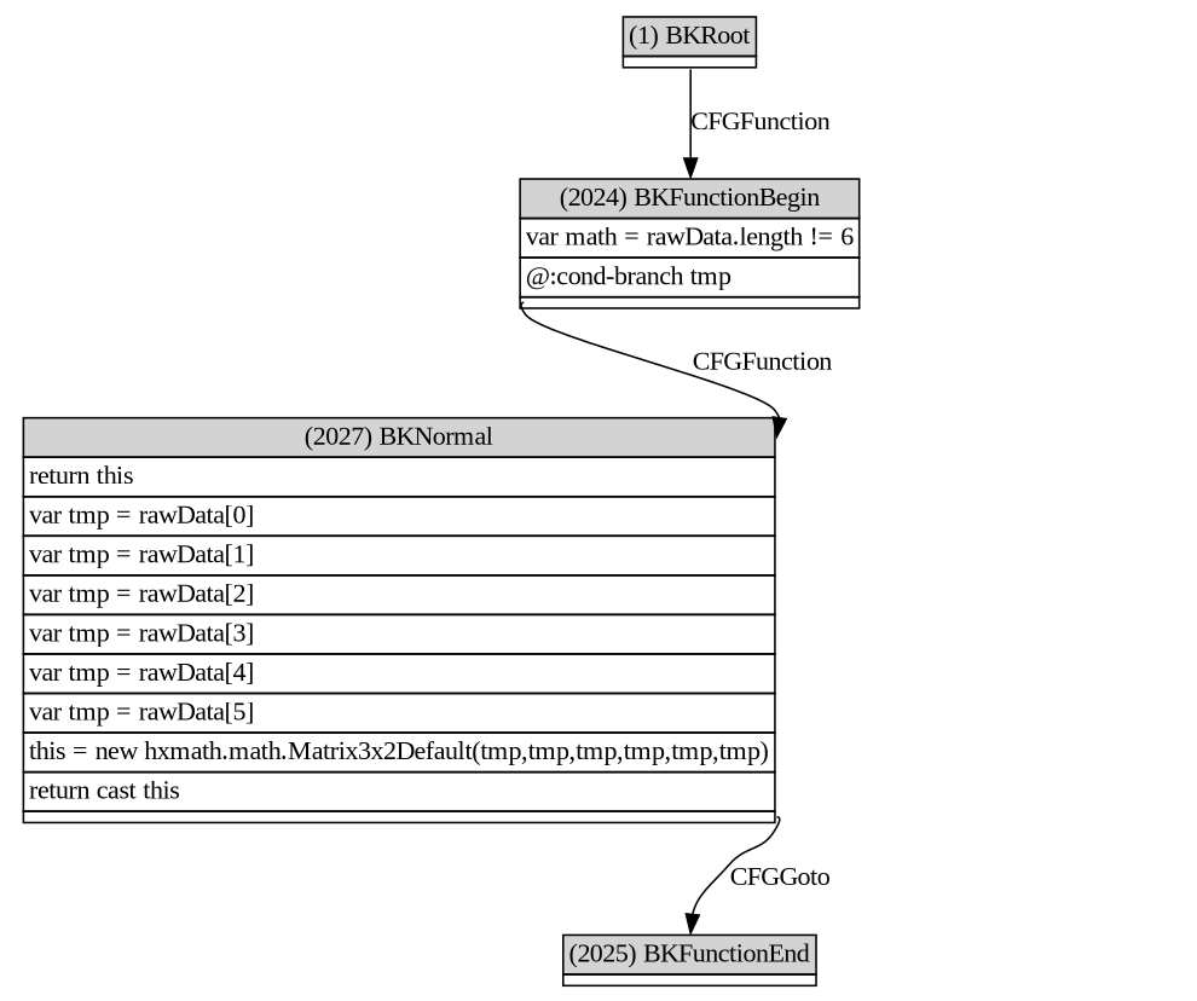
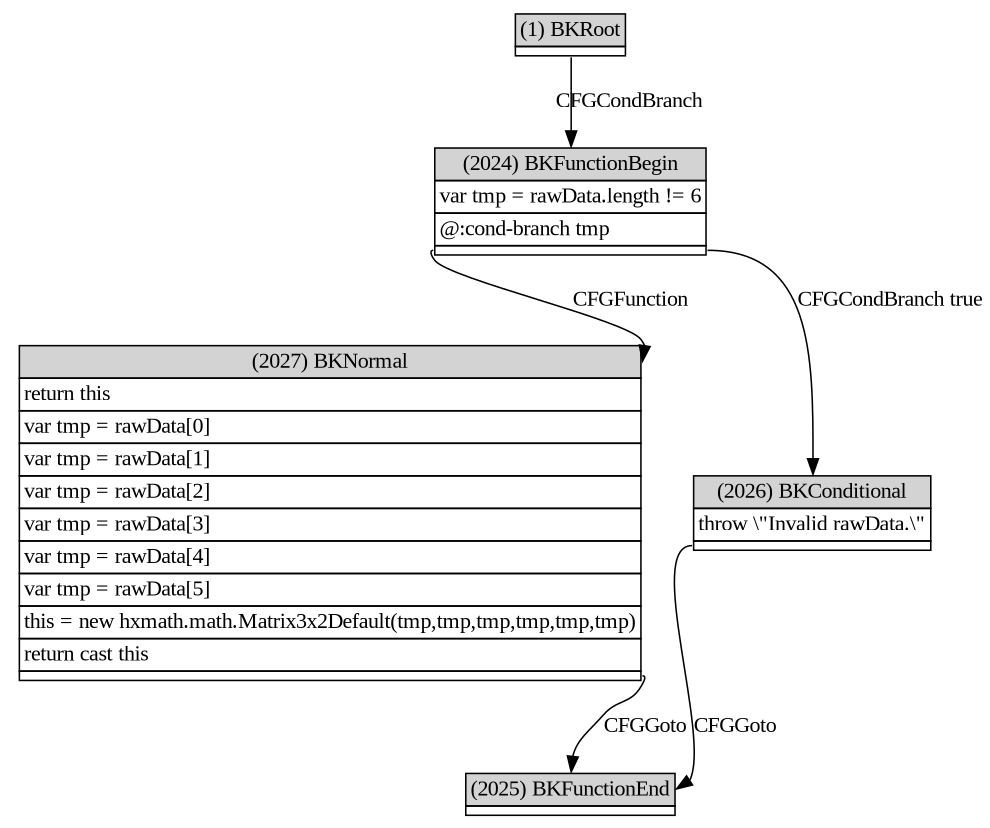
  digraph {
    fontname="Liberation Serif"
    node [fontname="Liberation Serif" shape=plaintext]
    edge [fontname="Liberation Serif" headport=in tailport=out]
    n1 [label=<<table BORDER="0" CELLBORDER="1" CELLSPACING="0"> 	<tr><td port="in" bgcolor="lightgray">(2027) BKNormal</td></tr> 	<tr><td port="e0" align="left">return this</td></tr> 	<tr><td port="e1" align="left">var tmp = rawData[0]</td></tr> 	<tr><td port="e2" align="left">var tmp = rawData[1]</td></tr> 	<tr><td port="e3" align="left">var tmp = rawData[2]</td></tr> 	<tr><td port="e4" align="left">var tmp = rawData[3]</td></tr> 	<tr><td port="e5" align="left">var tmp = rawData[4]</td></tr> 	<tr><td port="e6" align="left">var tmp = rawData[5]</td></tr> 	<tr><td port="e7" align="left">this = new hxmath.math.Matrix3x2Default(tmp,tmp,tmp,tmp,tmp,tmp)</td></tr> 	<tr><td port="e8" align="left">return cast this</td></tr> 	<tr><td port="out"></td></tr> </table>>]
    n2 [label=<<table BORDER="0" CELLBORDER="1" CELLSPACING="0"> 	<tr><td port="in" bgcolor="lightgray">(2025) BKFunctionEnd</td></tr> 	<tr><td port="out"></td></tr> </table>>]
-   n4 [label=<<table BORDER="0" CELLBORDER="1" CELLSPACING="0"> 	<tr><td port="in" bgcolor="lightgray">(2024) BKFunctionBegin</td></tr> 	<tr><td port="e0" align="left">var math = rawData.length != 6</td></tr> 	<tr><td port="e1" align="left">@:cond-branch tmp</td></tr> 	<tr><td port="out"></td></tr> </table>>]
+   n3 [label=<<table BORDER="0" CELLBORDER="1" CELLSPACING="0"> 	<tr><td port="in" bgcolor="lightgray">(2026) BKConditional</td></tr> 	<tr><td port="e0" align="left">throw \"Invalid rawData.\"</td></tr> 	<tr><td port="out"></td></tr> </table>>]
+   n4 [label=<<table BORDER="0" CELLBORDER="1" CELLSPACING="0"> 	<tr><td port="in" bgcolor="lightgray">(2024) BKFunctionBegin</td></tr> 	<tr><td port="e0" align="left">var tmp = rawData.length != 6</td></tr> 	<tr><td port="e1" align="left">@:cond-branch tmp</td></tr> 	<tr><td port="out"></td></tr> </table>>]
    n5 [label=<<table BORDER="0" CELLBORDER="1" CELLSPACING="0"> 	<tr><td port="in" bgcolor="lightgray">(1) BKRoot</td></tr> 	<tr><td port="out"></td></tr> </table>>]
    n1 -> n2 [label=CFGGoto]
+   n3 -> n2 [label=CFGGoto]
    n4 -> n1 [label=CFGFunction]
-   n5 -> n4 [label=CFGFunction]
+   n4 -> n3 [label="CFGCondBranch true"]
+   n5 -> n4 [label=CFGCondBranch]
  }
